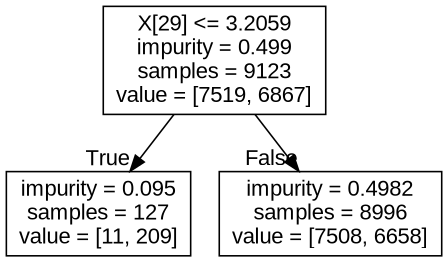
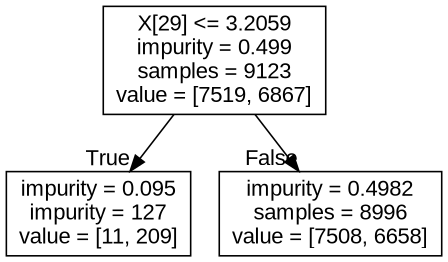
  digraph {
    fontname="Liberation Sans"
    node [shape=box fontname="Liberation Sans"]
    edge [labeldistance=2.5 fontname="Liberation Sans"]
    n1 [label="X[29] <= 3.2059\nimpurity = 0.499\nsamples = 9123\nvalue = [7519, 6867]"]
-   n2 [label="impurity = 0.095\nsamples = 127\nvalue = [11, 209]"]
+   n2 [label="impurity = 0.095\nimpurity = 127\nvalue = [11, 209]"]
    n3 [label="impurity = 0.4982\nsamples = 8996\nvalue = [7508, 6658]"]
    n1 -> n2 [headlabel=True labelangle=45]
    n1 -> n3 [headlabel=False labelangle=-45]
  }
